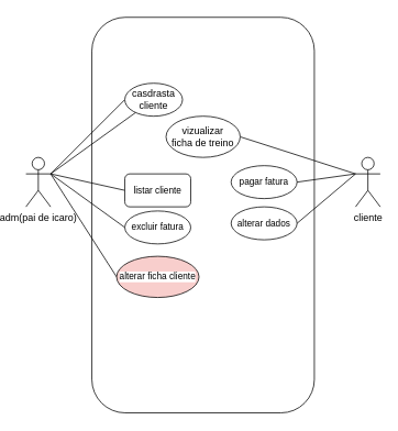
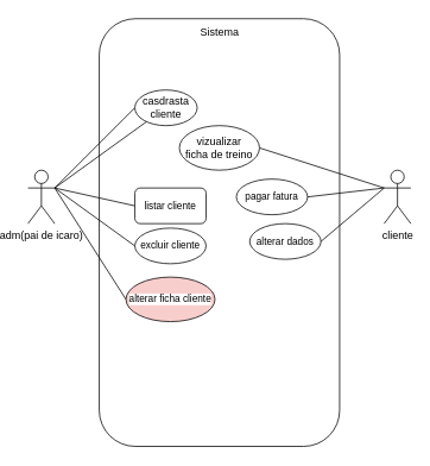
  <mxCell id="0" />
  <mxCell id="1" parent="0" />
  <mxCell id="2" style="rounded=0;orthogonalLoop=1;jettySize=auto;html=1;exitX=1;exitY=0.333;exitDx=0;exitDy=0;exitPerimeter=0;endArrow=none;startFill=0;" edge="1" parent="1" source="5" target="11"><mxGeometry relative="1" as="geometry" /></mxCell>
  <mxCell id="3" style="edgeStyle=none;shape=connector;rounded=0;orthogonalLoop=1;jettySize=auto;html=1;exitX=1;exitY=0.333;exitDx=0;exitDy=0;exitPerimeter=0;entryX=0;entryY=0.5;entryDx=0;entryDy=0;strokeColor=default;align=center;verticalAlign=middle;fontFamily=Helvetica;fontSize=11;fontColor=default;labelBackgroundColor=default;startFill=0;endArrow=none;" edge="1" parent="1" source="5" target="17"><mxGeometry relative="1" as="geometry" /></mxCell>
  <mxCell id="4" style="edgeStyle=none;shape=connector;rounded=0;orthogonalLoop=1;jettySize=auto;html=1;exitX=1;exitY=0.333;exitDx=0;exitDy=0;exitPerimeter=0;entryX=0;entryY=0.5;entryDx=0;entryDy=0;strokeColor=default;align=center;verticalAlign=middle;fontFamily=Helvetica;fontSize=11;fontColor=default;labelBackgroundColor=default;startFill=0;endArrow=none;" edge="1" parent="1" source="5" target="20"><mxGeometry relative="1" as="geometry" /></mxCell>
  <mxCell id="5" value="adm(pai de icaro)" style="shape=umlActor;verticalLabelPosition=bottom;verticalAlign=top;html=1;outlineConnect=0;" vertex="1" parent="1"><mxGeometry x="20" y="190" width="30" height="60" as="geometry" /></mxCell>
  <mxCell id="6" style="edgeStyle=none;shape=connector;rounded=0;orthogonalLoop=1;jettySize=auto;html=1;exitX=0;exitY=0.333;exitDx=0;exitDy=0;exitPerimeter=0;entryX=1;entryY=0.5;entryDx=0;entryDy=0;strokeColor=default;align=center;verticalAlign=middle;fontFamily=Helvetica;fontSize=11;fontColor=default;labelBackgroundColor=default;startFill=0;endArrow=none;" edge="1" parent="1" source="7" target="12"><mxGeometry relative="1" as="geometry" /></mxCell>
  <mxCell id="7" value="cliente" style="shape=umlActor;verticalLabelPosition=bottom;verticalAlign=top;html=1;outlineConnect=0;" vertex="1" parent="1"><mxGeometry x="420" y="190" width="30" height="60" as="geometry" /></mxCell>
  <mxCell id="8" value="" style="rounded=1;whiteSpace=wrap;html=1;fillColor=none;" vertex="1" parent="1"><mxGeometry x="100" y="20" width="270" height="480" as="geometry" /></mxCell>
+ <mxCell id="9" value="Sistema" style="text;html=1;align=center;verticalAlign=middle;resizable=0;points=[];autosize=1;strokeColor=none;fillColor=none;" vertex="1" parent="1"><mxGeometry x="200" y="20" width="70" height="30" as="geometry" /></mxCell>
  <mxCell id="10" style="edgeStyle=none;shape=connector;rounded=0;orthogonalLoop=1;jettySize=auto;html=1;exitX=0;exitY=0.5;exitDx=0;exitDy=0;strokeColor=default;align=center;verticalAlign=middle;fontFamily=Helvetica;fontSize=11;fontColor=default;labelBackgroundColor=default;startFill=0;endArrow=none;" edge="1" parent="1" source="11"><mxGeometry relative="1" as="geometry"><mxPoint x="50" y="210" as="targetPoint" /></mxGeometry></mxCell>
  <mxCell id="11" value="casdrasta cliente" style="ellipse;whiteSpace=wrap;html=1;" vertex="1" parent="1"><mxGeometry x="140" y="100" width="70" height="40" as="geometry" /></mxCell>
  <mxCell id="12" value="vizualizar&lt;div&gt;ficha de treino&lt;/div&gt;" style="ellipse;whiteSpace=wrap;html=1;" vertex="1" parent="1"><mxGeometry x="190" y="140" width="90" height="50" as="geometry" /></mxCell>
- <mxCell id="13" value="pagar fatura" style="ellipse;whiteSpace=wrap;html=1;fontFamily=Helvetica;fontSize=11;fontColor=default;labelBackgroundColor=default;" vertex="1" parent="1"><mxGeometry x="269" y="200" width="80" height="40" as="geometry" /></mxCell>
+ <mxCell id="13" value="pagar fatura" style="ellipse;whiteSpace=wrap;html=1;fontFamily=Helvetica;fontSize=11;fontColor=default;labelBackgroundColor=default;" vertex="1" parent="1"><mxGeometry x="254" y="200" width="80" height="40" as="geometry" /></mxCell>
  <mxCell id="14" style="edgeStyle=none;shape=connector;rounded=0;orthogonalLoop=1;jettySize=auto;html=1;exitX=1;exitY=0.5;exitDx=0;exitDy=0;strokeColor=default;align=center;verticalAlign=middle;fontFamily=Helvetica;fontSize=11;fontColor=default;labelBackgroundColor=default;startFill=0;endArrow=none;" edge="1" parent="1" source="15"><mxGeometry relative="1" as="geometry"><mxPoint x="420" y="210" as="targetPoint" /></mxGeometry></mxCell>
  <mxCell id="15" value="alterar dados" style="ellipse;whiteSpace=wrap;html=1;fontFamily=Helvetica;fontSize=11;fontColor=default;labelBackgroundColor=default;" vertex="1" parent="1"><mxGeometry x="269" y="250" width="80" height="40" as="geometry" /></mxCell>
  <mxCell id="16" style="edgeStyle=none;shape=connector;rounded=0;orthogonalLoop=1;jettySize=auto;html=1;exitX=1;exitY=0.5;exitDx=0;exitDy=0;entryX=0;entryY=0.333;entryDx=0;entryDy=0;entryPerimeter=0;strokeColor=default;align=center;verticalAlign=middle;fontFamily=Helvetica;fontSize=11;fontColor=default;labelBackgroundColor=default;startFill=0;endArrow=none;" edge="1" parent="1" source="13" target="7"><mxGeometry relative="1" as="geometry" /></mxCell>
  <mxCell id="17" value="listar cliente" style="whiteSpace=wrap;html=1;fontFamily=Helvetica;fontSize=11;fontColor=default;labelBackgroundColor=default;rounded=1;" vertex="1" parent="1"><mxGeometry x="140" y="210" width="80" height="40" as="geometry" /></mxCell>
  <mxCell id="18" style="edgeStyle=none;shape=connector;rounded=0;orthogonalLoop=1;jettySize=auto;html=1;exitX=0;exitY=0.5;exitDx=0;exitDy=0;strokeColor=default;align=center;verticalAlign=middle;fontFamily=Helvetica;fontSize=11;fontColor=default;labelBackgroundColor=default;startFill=0;endArrow=none;" edge="1" parent="1" source="19"><mxGeometry relative="1" as="geometry"><mxPoint x="50" y="210" as="targetPoint" /></mxGeometry></mxCell>
- <mxCell id="19" value="excluir fatura" style="ellipse;whiteSpace=wrap;html=1;fontFamily=Helvetica;fontSize=11;fontColor=default;labelBackgroundColor=default;" vertex="1" parent="1"><mxGeometry x="140" y="255" width="80" height="40" as="geometry" /></mxCell>
+ <mxCell id="19" value="excluir cliente" style="ellipse;whiteSpace=wrap;html=1;fontFamily=Helvetica;fontSize=11;fontColor=default;labelBackgroundColor=default;" vertex="1" parent="1"><mxGeometry x="140" y="255" width="80" height="40" as="geometry" /></mxCell>
  <mxCell id="20" value="alterar ficha cliente" style="ellipse;whiteSpace=wrap;html=1;fontFamily=Helvetica;fontSize=11;fontColor=default;labelBackgroundColor=default;fillColor=#f8cecc;" vertex="1" parent="1"><mxGeometry x="130" y="310" width="100" height="50" as="geometry" /></mxCell>
